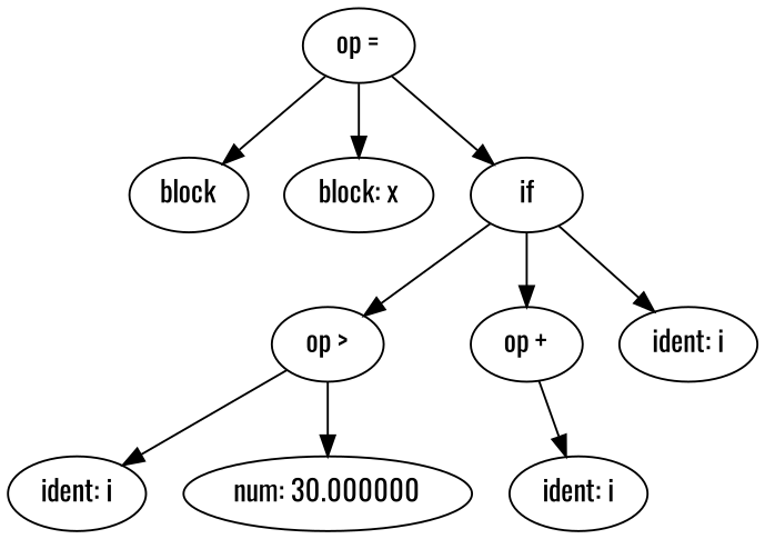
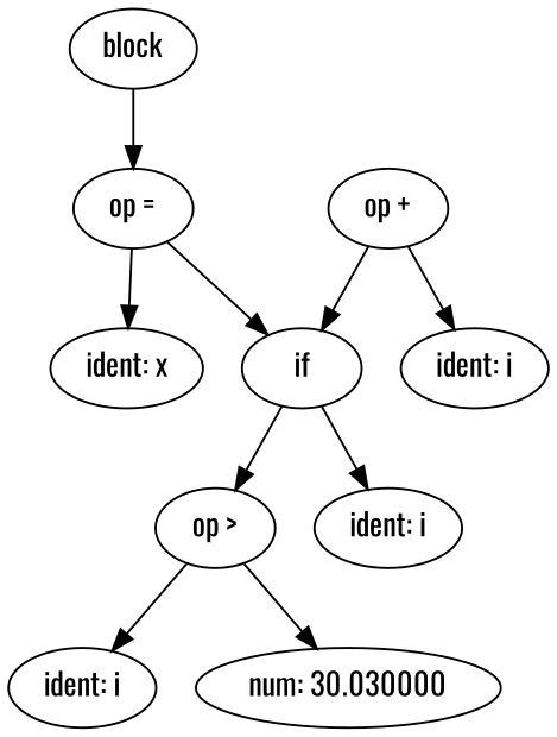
  digraph {
    fontname=Oswald
    node [fontname=Oswald]
    edge [fontname=Oswald]
    n1 [label=block]
    n2 [label="op ="]
-   n3 [label="block: x"]
+   n3 [label="ident: x"]
    n4 [label=if]
    n5 [label="op >"]
    n6 [label="op +"]
    n7 [label="ident: i"]
    n8 [label="ident: i"]
-   n9 [label="num: 30.000000"]
+   n9 [label="num: 30.030000"]
    n10 [label="ident: i"]
-   n2 -> n1
+   n1 -> n2
    n2 -> n3
    n2 -> n4
    n4 -> n5
-   n4 -> n6
+   n6 -> n4
    n4 -> n7
    n5 -> n8
    n5 -> n9
    n6 -> n10
  }
